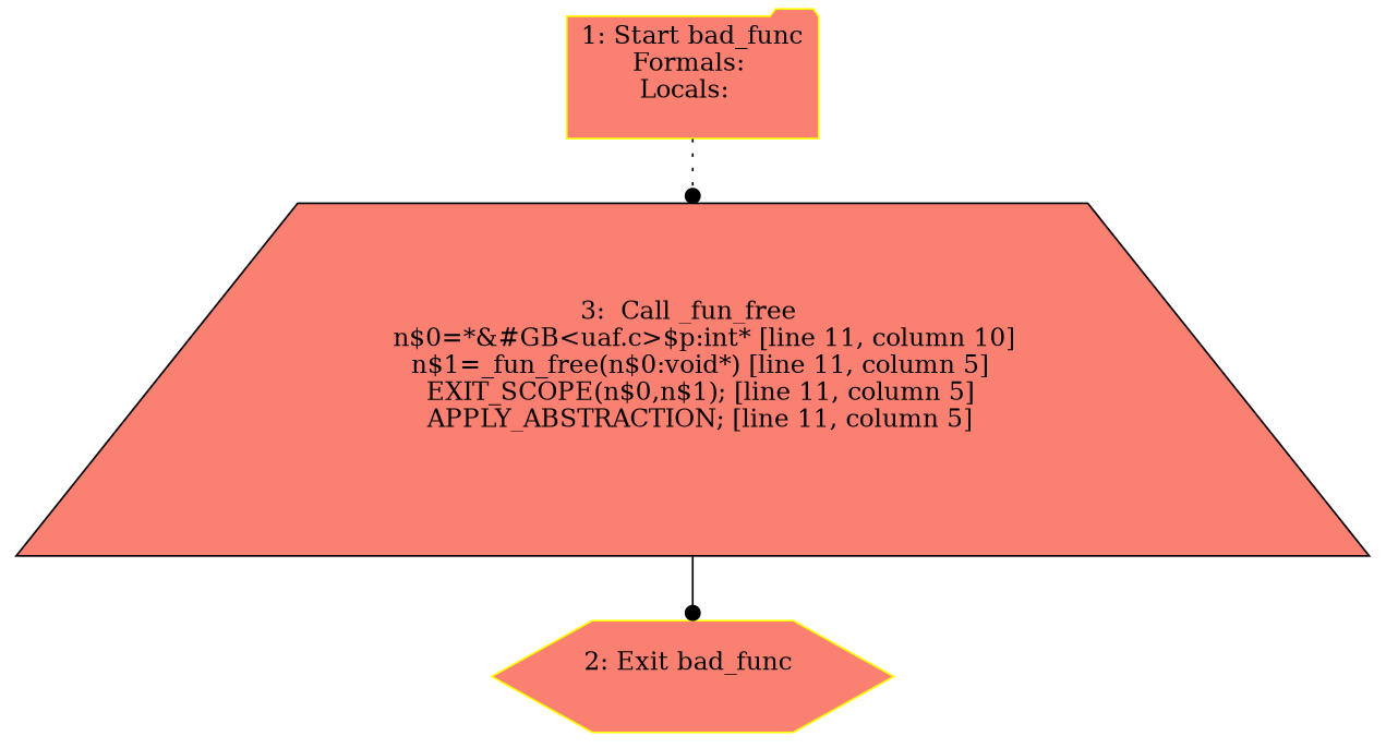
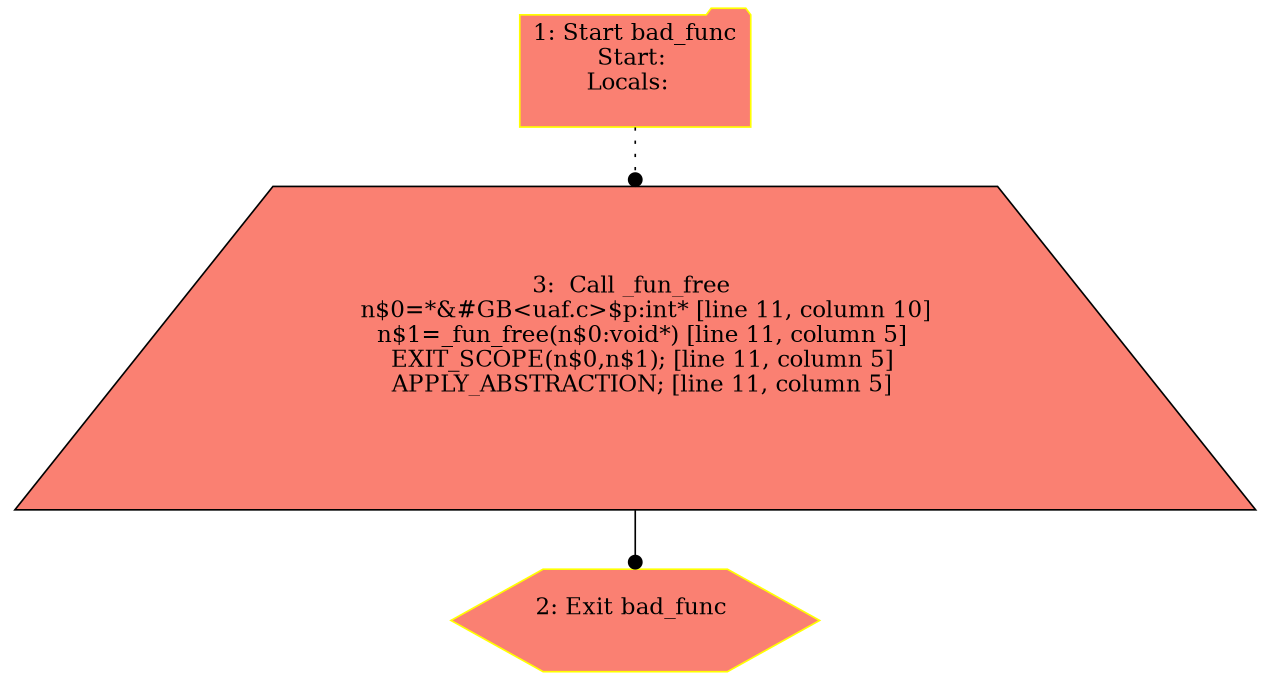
  digraph {
    node [color=yellow style=filled fillcolor=salmon]
    edge [arrowhead=dot]
-   n1 [label="1: Start bad_func\nFormals: \nLocals:  \n  " shape=folder]
+   n1 [label="1: Start bad_func\nStart: \nLocals:  \n  " shape=folder]
    n2 [label="3:  Call _fun_free \n   n$0=*&#GB<uaf.c>$p:int* [line 11, column 10]\n  n$1=_fun_free(n$0:void*) [line 11, column 5]\n  EXIT_SCOPE(n$0,n$1); [line 11, column 5]\n  APPLY_ABSTRACTION; [line 11, column 5]\n " shape=trapezium color=""]
    n3 [label="2: Exit bad_func \n  " shape=hexagon]
    n1 -> n2 [style=dotted]
    n2 -> n3 [style=solid]
  }
